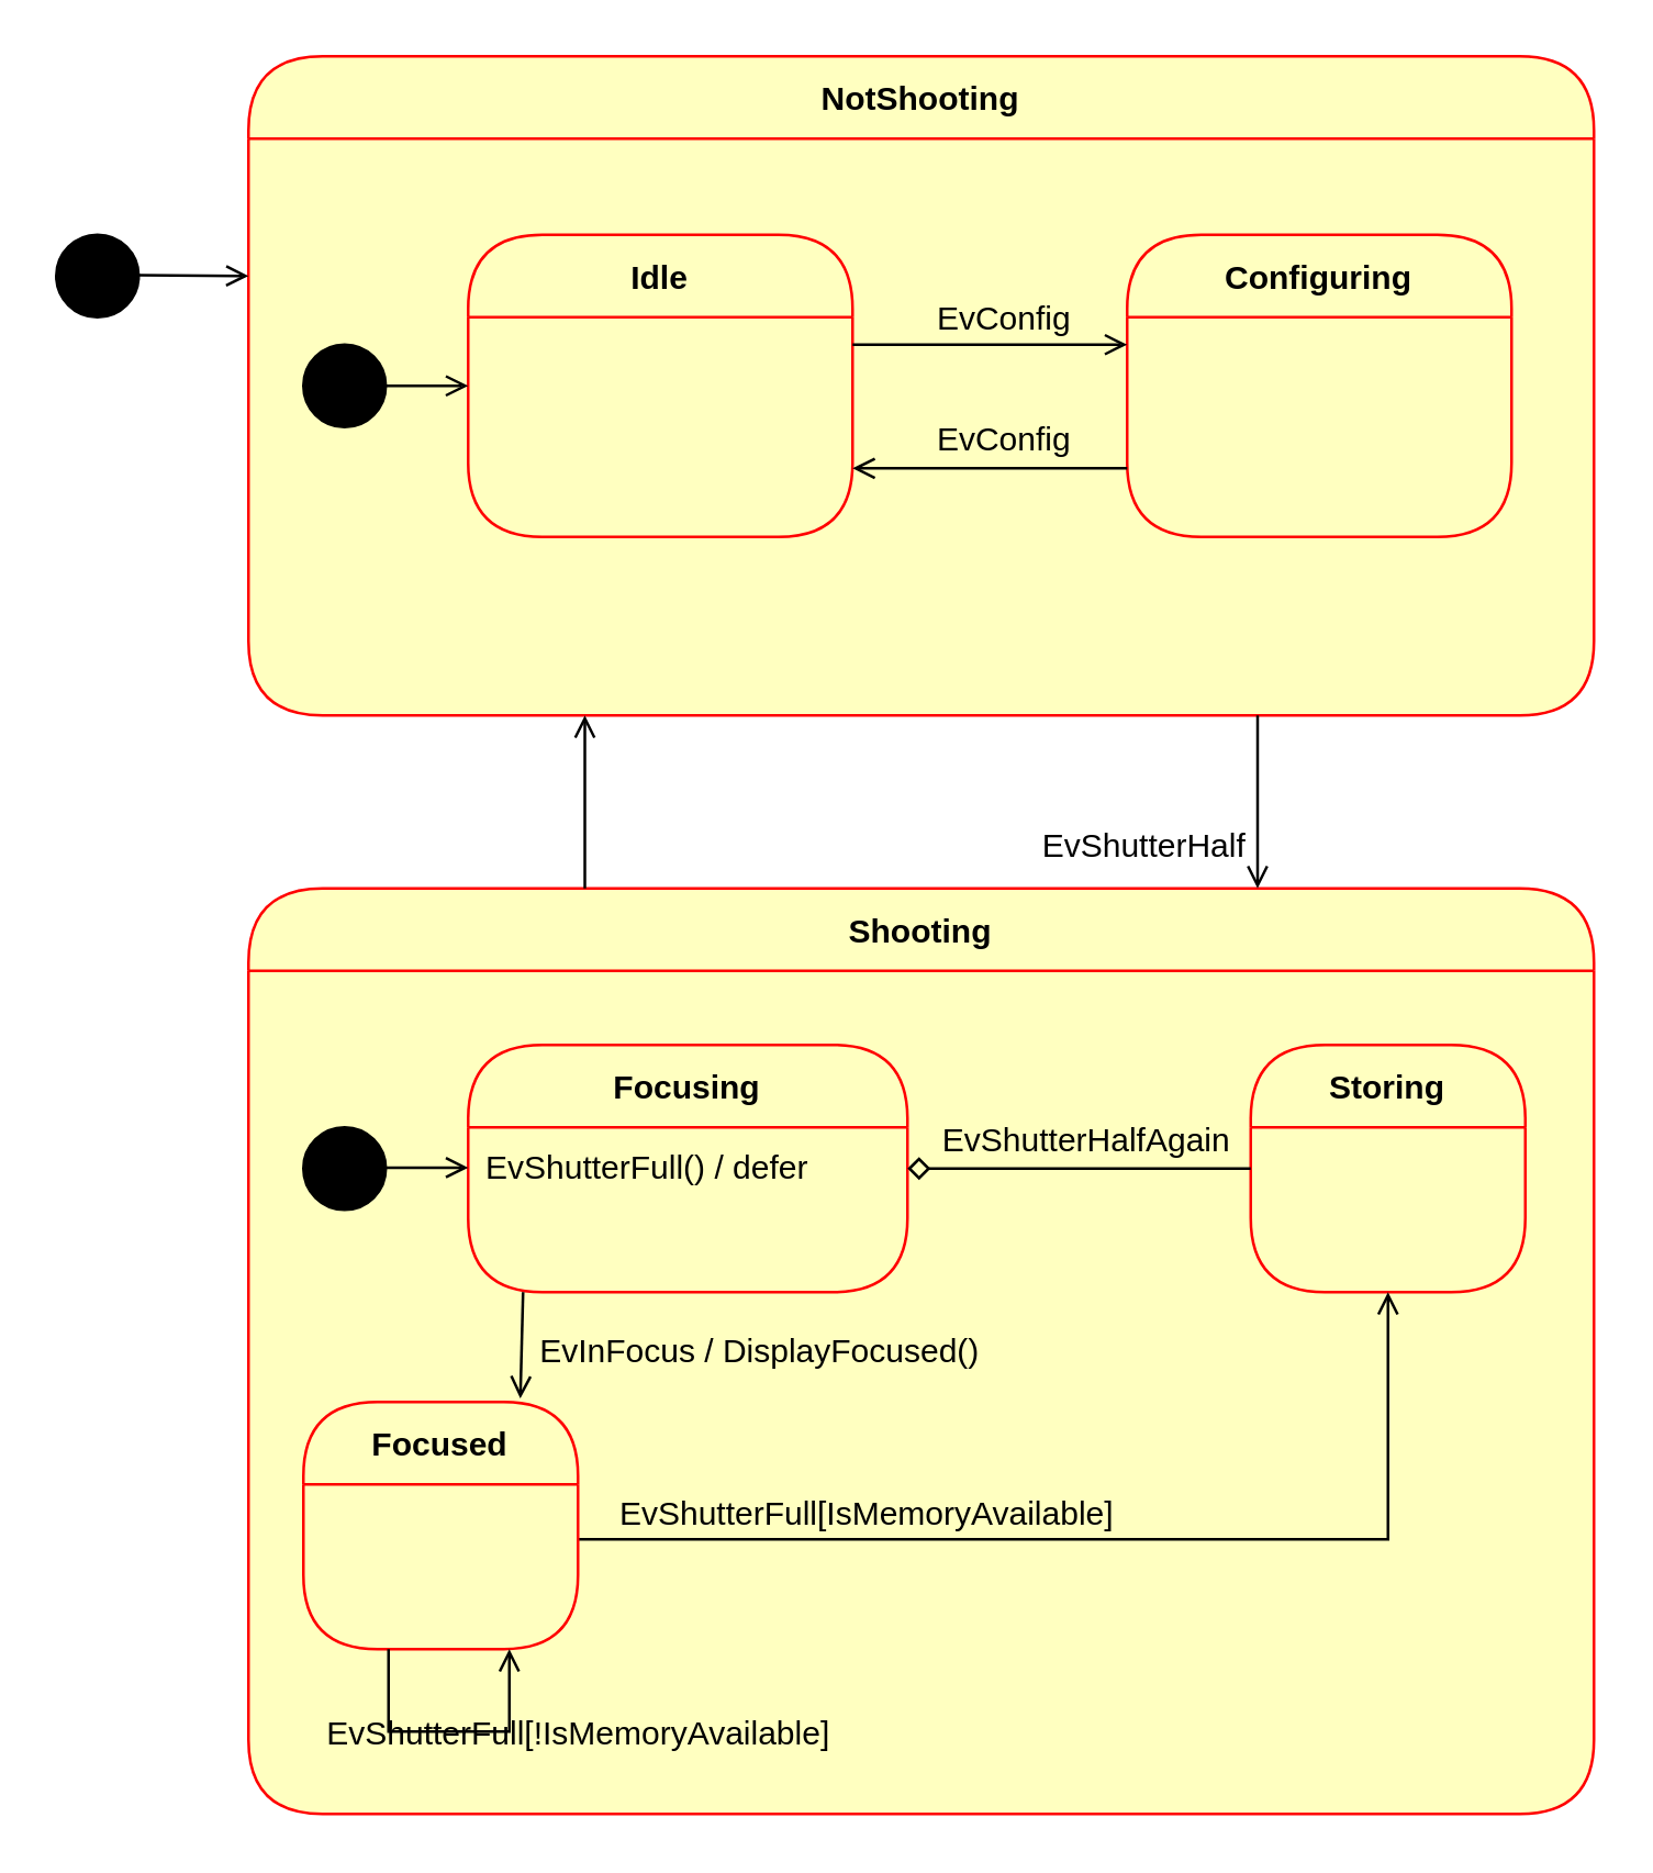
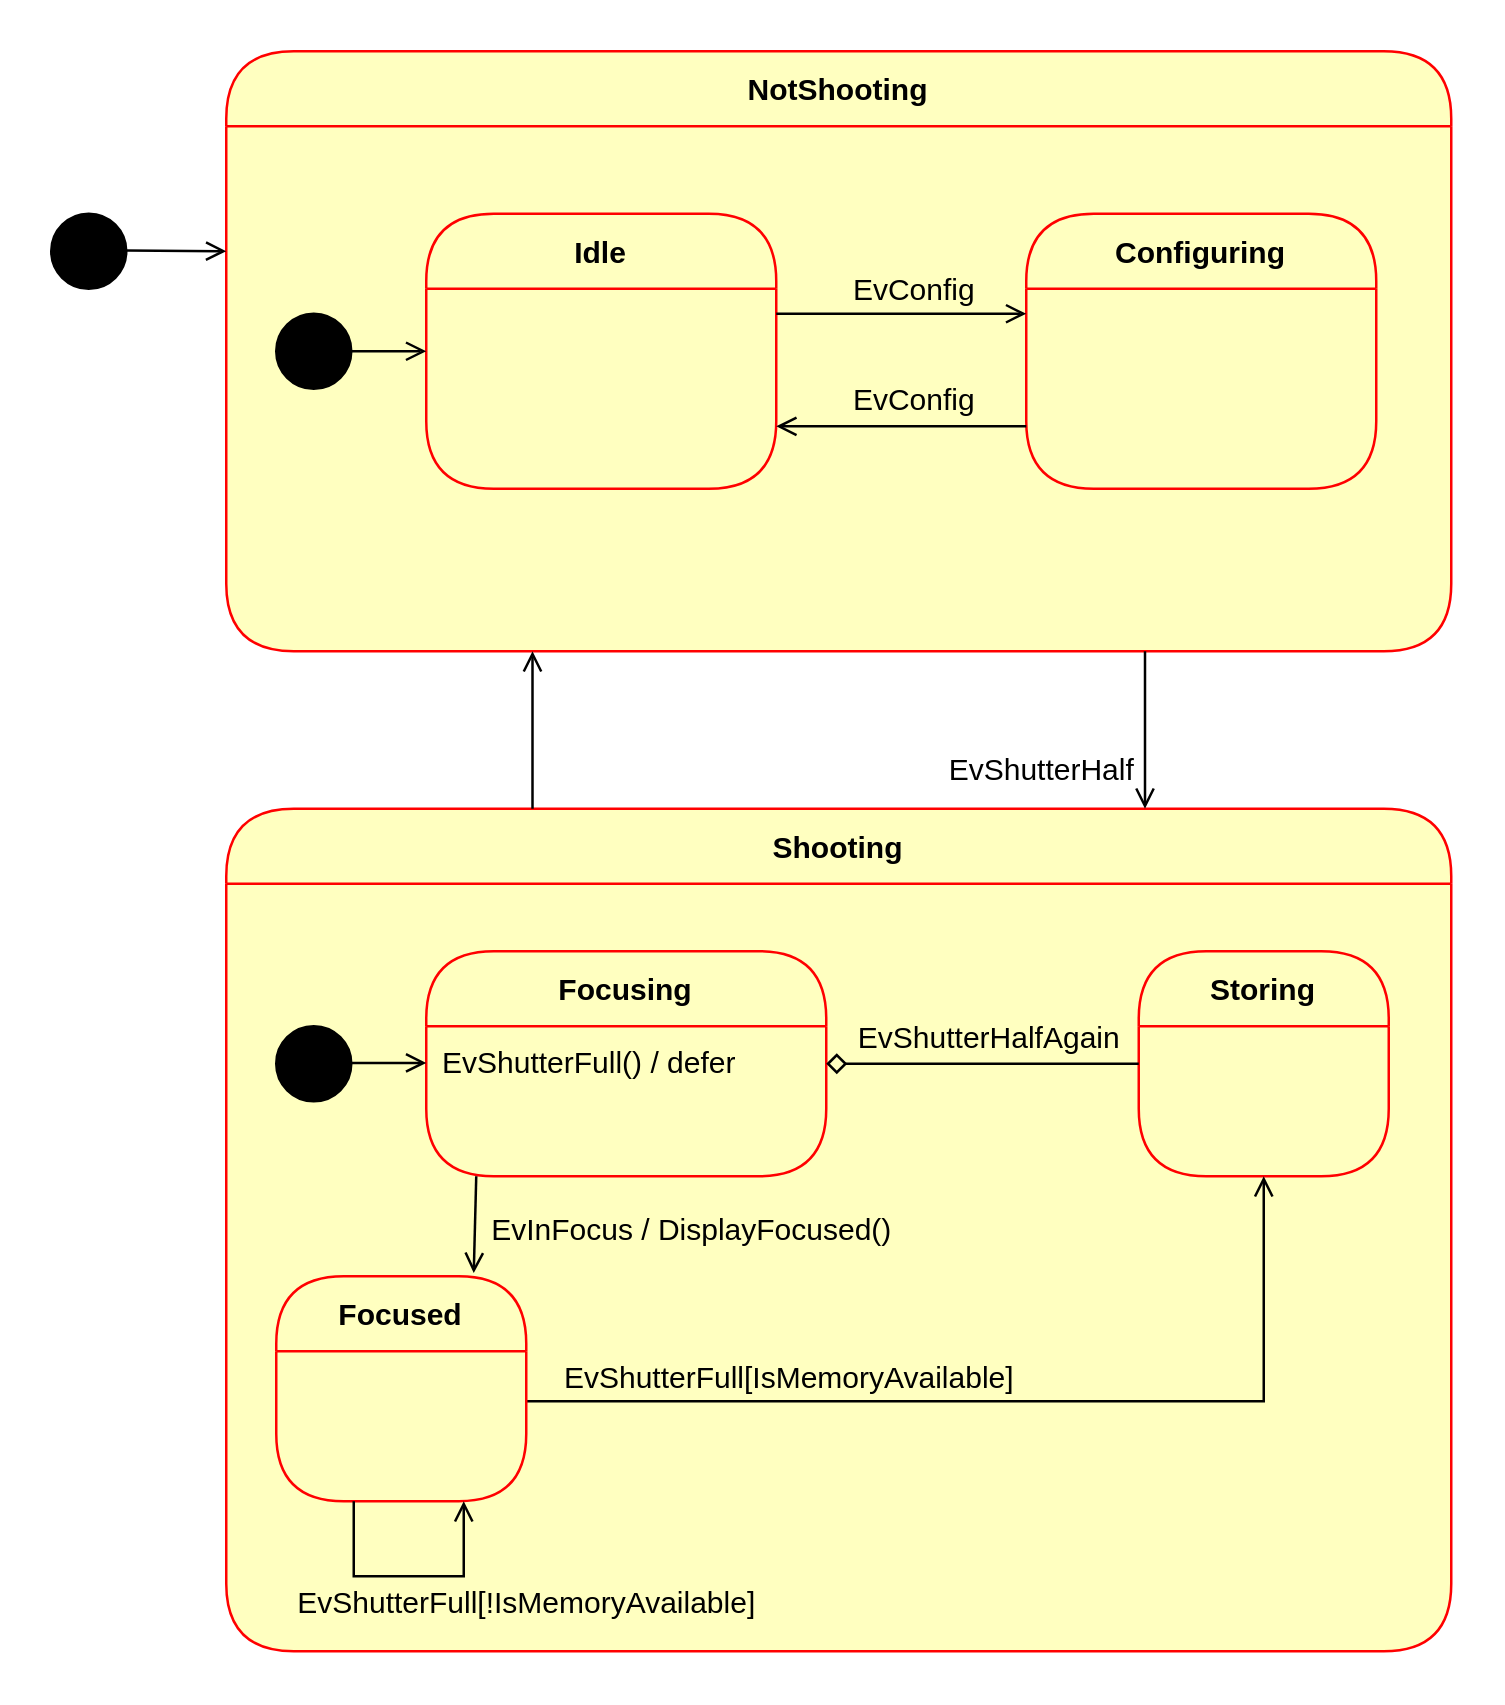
  <mxCell id="0" />
  <mxCell id="1" parent="0" />
  <mxCell id="2" value="NotShooting" style="swimlane;fontStyle=1;align=center;verticalAlign=middle;childLayout=stackLayout;horizontal=1;startSize=30;horizontalStack=0;resizeParent=0;resizeLast=1;container=0;fontColor=#000000;collapsible=0;rounded=1;arcSize=30;strokeColor=#ff0000;fillColor=#ffffc0;swimlaneFillColor=#ffffc0;dropTarget=0;" vertex="1" parent="1"><mxGeometry x="90" y="20" width="490" height="240" as="geometry" /></mxCell>
  <mxCell id="3" value="Idle" style="swimlane;fontStyle=1;align=center;verticalAlign=middle;childLayout=stackLayout;horizontal=1;startSize=30;horizontalStack=0;resizeParent=0;resizeLast=1;container=0;fontColor=#000000;collapsible=0;rounded=1;arcSize=30;strokeColor=#ff0000;fillColor=#ffffc0;swimlaneFillColor=#ffffc0;dropTarget=0;" vertex="1" parent="1"><mxGeometry x="170" y="85" width="140" height="110" as="geometry" /></mxCell>
  <mxCell id="4" value="Configuring" style="swimlane;fontStyle=1;align=center;verticalAlign=middle;childLayout=stackLayout;horizontal=1;startSize=30;horizontalStack=0;resizeParent=0;resizeLast=1;container=0;fontColor=#000000;collapsible=0;rounded=1;arcSize=30;strokeColor=#ff0000;fillColor=#ffffc0;swimlaneFillColor=#ffffc0;dropTarget=0;" vertex="1" parent="1"><mxGeometry x="410" y="85" width="140" height="110" as="geometry" /></mxCell>
  <mxCell id="5" value="" style="ellipse;fillColor=strokeColor;html=1;" vertex="1" parent="1"><mxGeometry x="20" y="85" width="30" height="30" as="geometry" /></mxCell>
  <mxCell id="6" value="" style="ellipse;fillColor=strokeColor;html=1;" vertex="1" parent="1"><mxGeometry x="110" y="125" width="30" height="30" as="geometry" /></mxCell>
  <mxCell id="7" value="" style="endArrow=open;html=1;rounded=0;endFill=0;" edge="1" parent="1"><mxGeometry width="50" height="50" relative="1" as="geometry"><mxPoint x="140" y="140" as="sourcePoint" /><mxPoint x="170" y="140" as="targetPoint" /></mxGeometry></mxCell>
  <mxCell id="8" value="" style="endArrow=open;html=1;rounded=0;endFill=0;" edge="1" parent="1"><mxGeometry width="50" height="50" relative="1" as="geometry"><mxPoint x="50" y="99.66" as="sourcePoint" /><mxPoint x="90" y="100" as="targetPoint" /></mxGeometry></mxCell>
  <mxCell id="9" value="" style="endArrow=open;html=1;rounded=0;endFill=0;" edge="1" parent="1"><mxGeometry width="50" height="50" relative="1" as="geometry"><mxPoint x="310" y="125" as="sourcePoint" /><mxPoint x="410" y="125" as="targetPoint" /></mxGeometry></mxCell>
  <mxCell id="10" value="" style="endArrow=open;html=1;rounded=0;endFill=0;entryX=1;entryY=0.688;entryDx=0;entryDy=0;entryPerimeter=0;" edge="1" parent="1"><mxGeometry width="50" height="50" relative="1" as="geometry"><mxPoint x="410" y="170" as="sourcePoint" /><mxPoint x="310" y="170.04" as="targetPoint" /></mxGeometry></mxCell>
  <mxCell id="11" value="EvConfig" style="text;html=1;align=center;verticalAlign=middle;resizable=0;points=[];autosize=1;strokeColor=none;fillColor=none;" vertex="1" parent="1"><mxGeometry x="330" y="101" width="70" height="30" as="geometry" /></mxCell>
  <mxCell id="12" value="EvConfig" style="text;html=1;align=center;verticalAlign=middle;resizable=0;points=[];autosize=1;strokeColor=none;fillColor=none;" vertex="1" parent="1"><mxGeometry x="330" y="145" width="70" height="30" as="geometry" /></mxCell>
  <mxCell id="13" value="Shooting" style="swimlane;fontStyle=1;align=center;verticalAlign=middle;childLayout=stackLayout;horizontal=1;startSize=30;horizontalStack=0;resizeParent=0;resizeLast=1;container=0;fontColor=#000000;collapsible=0;rounded=1;arcSize=30;strokeColor=#ff0000;fillColor=#ffffc0;swimlaneFillColor=#ffffc0;dropTarget=0;" vertex="1" parent="1"><mxGeometry x="90" y="323" width="490" height="337" as="geometry" /></mxCell>
  <mxCell id="14" value="" style="ellipse;fillColor=strokeColor;html=1;" vertex="1" parent="1"><mxGeometry x="110" y="410" width="30" height="30" as="geometry" /></mxCell>
  <mxCell id="15" value="Storing" style="swimlane;fontStyle=1;align=center;verticalAlign=middle;childLayout=stackLayout;horizontal=1;startSize=30;horizontalStack=0;resizeParent=0;resizeLast=1;container=0;fontColor=#000000;collapsible=0;rounded=1;arcSize=30;strokeColor=#ff0000;fillColor=#ffffc0;swimlaneFillColor=#ffffc0;dropTarget=0;" vertex="1" parent="1"><mxGeometry x="455" y="380" width="100" height="90" as="geometry" /></mxCell>
  <mxCell id="16" value="Focusing" style="swimlane;fontStyle=1;align=center;verticalAlign=middle;childLayout=stackLayout;horizontal=1;startSize=30;horizontalStack=0;resizeParent=0;resizeLast=1;container=0;fontColor=#000000;collapsible=0;rounded=1;arcSize=30;strokeColor=#ff0000;fillColor=#ffffc0;swimlaneFillColor=#ffffc0;dropTarget=0;" vertex="1" parent="1"><mxGeometry x="170" y="380" width="160" height="90" as="geometry" /></mxCell>
  <mxCell id="17" value="EvShutterFull() / defer" style="text;html=1;align=center;verticalAlign=middle;resizable=0;points=[];autosize=1;strokeColor=none;fillColor=none;" vertex="1" parent="1"><mxGeometry x="165" y="410" width="140" height="30" as="geometry" /></mxCell>
  <mxCell id="18" value="" style="endArrow=open;html=1;rounded=0;endFill=0;" edge="1" parent="1"><mxGeometry width="50" height="50" relative="1" as="geometry"><mxPoint x="140" y="424.66" as="sourcePoint" /><mxPoint x="170" y="424.66" as="targetPoint" /></mxGeometry></mxCell>
  <mxCell id="19" value="" style="endArrow=diamond;html=1;rounded=0;endFill=0;entryX=1;entryY=0.5;entryDx=0;entryDy=0;exitX=0;exitY=0.5;exitDx=0;exitDy=0;" edge="1" parent="1" source="15" target="16"><mxGeometry width="50" height="50" relative="1" as="geometry"><mxPoint x="315" y="500" as="sourcePoint" /><mxPoint x="415" y="500" as="targetPoint" /></mxGeometry></mxCell>
  <mxCell id="20" value="" style="endArrow=open;html=1;rounded=0;endFill=0;entryX=0.5;entryY=1;entryDx=0;entryDy=0;" edge="1" parent="1" target="15"><mxGeometry width="50" height="50" relative="1" as="geometry"><mxPoint x="210" y="560" as="sourcePoint" /><mxPoint x="330" y="560" as="targetPoint" /><Array as="points"><mxPoint x="505" y="560" /></Array></mxGeometry></mxCell>
  <mxCell id="21" value="Focused" style="swimlane;fontStyle=1;align=center;verticalAlign=middle;childLayout=stackLayout;horizontal=1;startSize=30;horizontalStack=0;resizeParent=0;resizeLast=1;container=0;fontColor=#000000;collapsible=0;rounded=1;arcSize=30;strokeColor=#ff0000;fillColor=#ffffc0;swimlaneFillColor=#ffffc0;dropTarget=0;" vertex="1" parent="1"><mxGeometry x="110" y="510" width="100" height="90" as="geometry" /></mxCell>
  <mxCell id="22" value="" style="endArrow=open;html=1;rounded=0;endFill=0;entryX=0.79;entryY=-0.014;entryDx=0;entryDy=0;entryPerimeter=0;" edge="1" parent="1" target="21"><mxGeometry width="50" height="50" relative="1" as="geometry"><mxPoint x="190" y="470" as="sourcePoint" /><mxPoint x="315" y="520" as="targetPoint" /></mxGeometry></mxCell>
  <mxCell id="23" value="" style="endArrow=open;html=1;rounded=0;endFill=0;entryX=0.75;entryY=1;entryDx=0;entryDy=0;" edge="1" parent="1" target="21"><mxGeometry width="50" height="50" relative="1" as="geometry"><mxPoint x="141" y="600" as="sourcePoint" /><mxPoint x="170" y="630" as="targetPoint" /><Array as="points"><mxPoint x="141" y="630" /><mxPoint x="185" y="630" /></Array></mxGeometry></mxCell>
- <mxCell id="24" value="EvShutterFull[!IsMemoryAvailable]" style="text;html=1;align=center;verticalAlign=middle;resizable=0;points=[];autosize=1;strokeColor=none;fillColor=none;" vertex="1" parent="1"><mxGeometry x="105" y="616" width="210" height="30" as="geometry" /></mxCell>
+ <mxCell id="24" value="EvShutterFull[!IsMemoryAvailable]" style="text;html=1;align=center;verticalAlign=middle;resizable=0;points=[];autosize=1;strokeColor=none;fillColor=none;" vertex="1" parent="1"><mxGeometry x="105" y="626" width="210" height="30" as="geometry" /></mxCell>
  <mxCell id="25" value="EvShutterFull[IsMemoryAvailable]" style="text;html=1;align=center;verticalAlign=middle;resizable=0;points=[];autosize=1;strokeColor=none;fillColor=none;" vertex="1" parent="1"><mxGeometry x="215" y="536" width="200" height="30" as="geometry" /></mxCell>
  <mxCell id="26" value="EvShutterHalfAgain" style="text;html=1;align=center;verticalAlign=middle;resizable=0;points=[];autosize=1;strokeColor=none;fillColor=none;" vertex="1" parent="1"><mxGeometry x="330" y="400" width="130" height="30" as="geometry" /></mxCell>
  <mxCell id="27" value="EvInFocus / DisplayFocused()" style="text;html=1;align=center;verticalAlign=middle;resizable=0;points=[];autosize=1;strokeColor=none;fillColor=none;" vertex="1" parent="1"><mxGeometry x="186" y="476.5" width="180" height="30" as="geometry" /></mxCell>
  <mxCell id="28" value="" style="endArrow=open;html=1;rounded=0;endFill=0;exitX=0.25;exitY=0;exitDx=0;exitDy=0;entryX=0.25;entryY=1;entryDx=0;entryDy=0;" edge="1" parent="1" source="13" target="2"><mxGeometry width="50" height="50" relative="1" as="geometry"><mxPoint x="51" y="440" as="sourcePoint" /><mxPoint x="150" y="260" as="targetPoint" /></mxGeometry></mxCell>
  <mxCell id="29" value="" style="endArrow=open;html=1;rounded=0;endFill=0;exitX=0.75;exitY=1;exitDx=0;exitDy=0;entryX=0.75;entryY=0;entryDx=0;entryDy=0;" edge="1" parent="1" source="2" target="13"><mxGeometry width="50" height="50" relative="1" as="geometry"><mxPoint x="410" y="333" as="sourcePoint" /><mxPoint x="410" y="270" as="targetPoint" /></mxGeometry></mxCell>
  <mxCell id="30" value="EvShutterHalf" style="text;html=1;align=center;verticalAlign=middle;resizable=0;points=[];autosize=1;strokeColor=none;fillColor=none;" vertex="1" parent="1"><mxGeometry x="366" y="293" width="100" height="30" as="geometry" /></mxCell>
